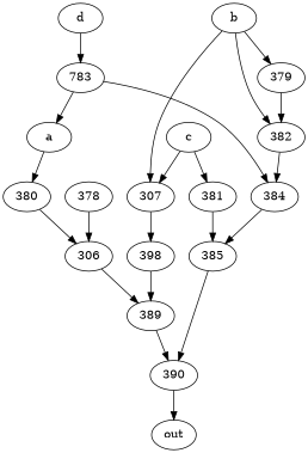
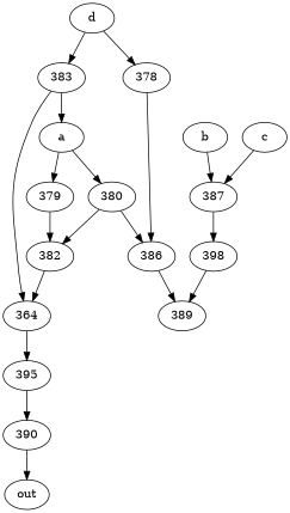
  strict digraph {
    390
    out
    a
    380
    382
-   386 [label=306]
-   383 [label=783]
-   384
+   386
+   383
+   384 [label=364]
    389
-   385
+   385 [label=395]
    b
    379
-   387 [label=307]
+   387
    n14 [label=398]
    c
-   381
    d
    378
    390 -> out
    a -> 380
-   b -> 382
+   380 -> 382
    380 -> 386
    382 -> 384
    386 -> 389
    383 -> a
    383 -> 384
    384 -> 385
-   389 -> 390
    385 -> 390
-   b -> 379
+   a -> 379
    b -> 387
    379 -> 382
    387 -> n14
    n14 -> 389
    c -> 387
-   c -> 381
-   381 -> 385
    d -> 383
+   d -> 378
    378 -> 386
  }
